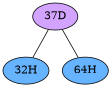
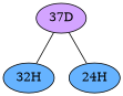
  graph {
    node [fillcolor="#66B3FF" style=radial]
    edge [penwidth=1]
    n1 [fillcolor="#D3A4FF" label="37D"]
    "32H"
-   "64H"
+   "64H" [label="24H"]
    n1 -- "32H"
    n1 -- "64H"
  }
